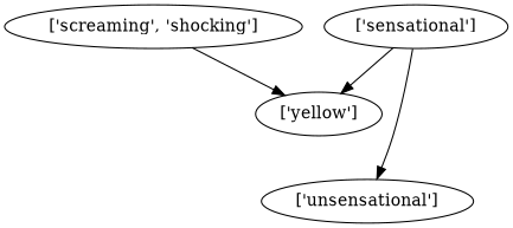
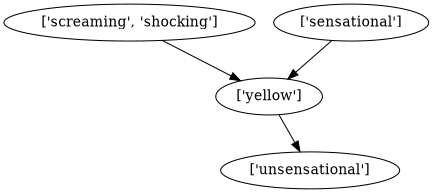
  strict digraph {
    "['yellow']"
    "['unsensational']"
    "['screaming', 'shocking']"
    "['sensational']"
-   "['sensational']" -> "['unsensational']"
+   "['yellow']" -> "['unsensational']"
    "['screaming', 'shocking']" -> "['yellow']"
    "['sensational']" -> "['yellow']"
  }
